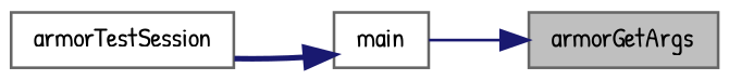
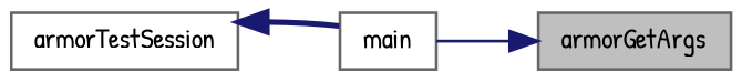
  digraph {
    fontname="Patrick Hand"
    rankdir=RL
    node [color=gray40 fillcolor=white fontname="Patrick Hand" fontsize=10 shape=record style=filled]
    edge [color=midnightblue dir=back fontname="Patrick Hand" fontsize=10 labelfontname=Helvetica labelfontsize=10]
    n1 [fillcolor=grey75 fontcolor=black height=0.2 label=armorGetArgs width=0.4]
    n2 [height=0.2 label=main width=0.4]
    n3 [height=0.2 label=armorTestSession width=0.4]
    n1 -> n2 [style=solid]
-   n2 -> n3 [style=bold]
+   n3 -> n2 [style=bold]
  }
